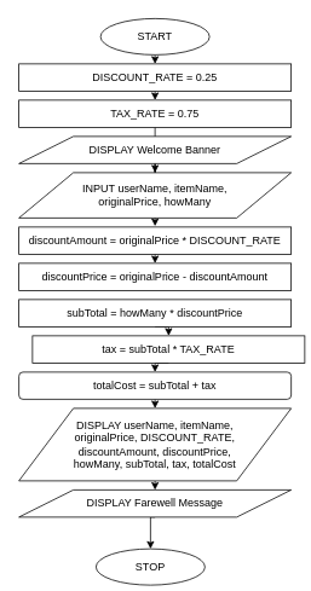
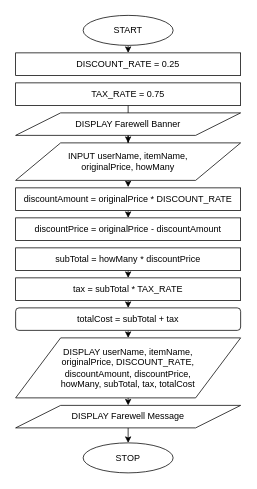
  <mxCell id="0" />
  <mxCell id="1" parent="0" />
  <mxCell id="2" style="edgeStyle=orthogonalEdgeStyle;rounded=0;orthogonalLoop=1;jettySize=auto;html=1;exitX=0.5;exitY=1;exitDx=0;exitDy=0;entryX=0.5;entryY=0;entryDx=0;entryDy=0;" parent="1" source="3" target="5" edge="1"><mxGeometry relative="1" as="geometry" /></mxCell>
  <mxCell id="3" value="START" style="ellipse;whiteSpace=wrap;html=1;" parent="1" vertex="1"><mxGeometry x="110" y="20" width="120" height="40" as="geometry" /></mxCell>
- <mxCell id="4" style="edgeStyle=orthogonalEdgeStyle;rounded=0;orthogonalLoop=1;jettySize=auto;html=1;exitX=0.5;exitY=1;exitDx=0;exitDy=0;entryX=0.5;entryY=0;entryDx=0;entryDy=0;" parent="1" source="5" target="7" edge="1"><mxGeometry relative="1" as="geometry" /></mxCell>
  <mxCell id="5" value="DISCOUNT_RATE = 0.25" style="rounded=0;whiteSpace=wrap;html=1;" parent="1" vertex="1"><mxGeometry x="20" y="70" width="300" height="30" as="geometry" /></mxCell>
  <mxCell id="6" style="edgeStyle=orthogonalEdgeStyle;rounded=0;orthogonalLoop=1;jettySize=auto;html=1;exitX=0.5;exitY=1;exitDx=0;exitDy=0;entryX=0.5;entryY=0;entryDx=0;entryDy=0;endArrow=none;" parent="1" source="7" target="9" edge="1"><mxGeometry relative="1" as="geometry" /></mxCell>
  <mxCell id="7" value="TAX_RATE = 0.75" style="rounded=0;whiteSpace=wrap;html=1;" parent="1" vertex="1"><mxGeometry x="20" y="110" width="300" height="30" as="geometry" /></mxCell>
  <mxCell id="8" style="edgeStyle=orthogonalEdgeStyle;rounded=0;orthogonalLoop=1;jettySize=auto;html=1;exitX=0.5;exitY=1;exitDx=0;exitDy=0;" parent="1" source="9" target="11" edge="1"><mxGeometry relative="1" as="geometry" /></mxCell>
- <mxCell id="9" value="DISPLAY Welcome Banner" style="shape=parallelogram;perimeter=parallelogramPerimeter;whiteSpace=wrap;html=1;" parent="1" vertex="1"><mxGeometry x="20" y="150" width="300" height="30" as="geometry" /></mxCell>
+ <mxCell id="9" value="DISPLAY Farewell Banner" style="shape=parallelogram;perimeter=parallelogramPerimeter;whiteSpace=wrap;html=1;" parent="1" vertex="1"><mxGeometry x="20" y="150" width="300" height="30" as="geometry" /></mxCell>
  <mxCell id="10" style="edgeStyle=orthogonalEdgeStyle;rounded=0;orthogonalLoop=1;jettySize=auto;html=1;exitX=0.5;exitY=1;exitDx=0;exitDy=0;" parent="1" edge="1"><mxGeometry relative="1" as="geometry"><mxPoint x="170" y="239" as="sourcePoint" /><mxPoint x="170" y="249" as="targetPoint" /></mxGeometry></mxCell>
  <mxCell id="11" value="INPUT userName, itemName, &lt;br&gt;originalPrice, howMany" style="shape=parallelogram;perimeter=parallelogramPerimeter;whiteSpace=wrap;html=1;" parent="1" vertex="1"><mxGeometry x="20" y="190" width="300" height="50" as="geometry" /></mxCell>
  <mxCell id="12" style="edgeStyle=orthogonalEdgeStyle;rounded=0;orthogonalLoop=1;jettySize=auto;html=1;exitX=0.5;exitY=1;exitDx=0;exitDy=0;entryX=0.5;entryY=0;entryDx=0;entryDy=0;" parent="1" source="13" target="14" edge="1"><mxGeometry relative="1" as="geometry" /></mxCell>
  <mxCell id="13" value="discountAmount = originalPrice * DISCOUNT_RATE" style="rounded=0;whiteSpace=wrap;html=1;" parent="1" vertex="1"><mxGeometry x="20" y="250" width="300" height="30" as="geometry" /></mxCell>
  <mxCell id="14" value="discountPrice = originalPrice - discountAmount" style="rounded=0;whiteSpace=wrap;html=1;" parent="1" vertex="1"><mxGeometry x="20" y="290" width="300" height="30" as="geometry" /></mxCell>
  <mxCell id="15" style="edgeStyle=orthogonalEdgeStyle;rounded=0;orthogonalLoop=1;jettySize=auto;html=1;exitX=0.5;exitY=1;exitDx=0;exitDy=0;entryX=0.5;entryY=0;entryDx=0;entryDy=0;" parent="1" source="16" target="18" edge="1"><mxGeometry relative="1" as="geometry" /></mxCell>
  <mxCell id="16" value="subTotal = howMany * discountPrice" style="rounded=0;whiteSpace=wrap;html=1;" parent="1" vertex="1"><mxGeometry x="20" y="330" width="300" height="30" as="geometry" /></mxCell>
  <mxCell id="17" style="edgeStyle=orthogonalEdgeStyle;rounded=0;orthogonalLoop=1;jettySize=auto;html=1;exitX=0.5;exitY=1;exitDx=0;exitDy=0;entryX=0.5;entryY=0;entryDx=0;entryDy=0;" parent="1" source="18" target="20" edge="1"><mxGeometry relative="1" as="geometry" /></mxCell>
- <mxCell id="18" value="tax = subTotal * TAX_RATE" style="rounded=0;whiteSpace=wrap;html=1;" parent="1" vertex="1"><mxGeometry x="35" y="370" width="300" height="30" as="geometry" /></mxCell>
+ <mxCell id="18" value="tax = subTotal * TAX_RATE" style="rounded=0;whiteSpace=wrap;html=1;" parent="1" vertex="1"><mxGeometry x="20" y="370" width="300" height="30" as="geometry" /></mxCell>
  <mxCell id="19" style="edgeStyle=orthogonalEdgeStyle;rounded=0;orthogonalLoop=1;jettySize=auto;html=1;exitX=0.5;exitY=1;exitDx=0;exitDy=0;entryX=0.5;entryY=0;entryDx=0;entryDy=0;" parent="1" source="20" target="22" edge="1"><mxGeometry relative="1" as="geometry" /></mxCell>
  <mxCell id="20" value="totalCost = subTotal + tax" style="whiteSpace=wrap;html=1;rounded=1;" parent="1" vertex="1"><mxGeometry x="20" y="410" width="300" height="30" as="geometry" /></mxCell>
  <mxCell id="21" style="edgeStyle=orthogonalEdgeStyle;rounded=0;orthogonalLoop=1;jettySize=auto;html=1;exitX=0.5;exitY=1;exitDx=0;exitDy=0;entryX=0.5;entryY=0;entryDx=0;entryDy=0;" parent="1" source="22" target="24" edge="1"><mxGeometry relative="1" as="geometry" /></mxCell>
  <mxCell id="22" value="DISPLAY userName, itemName,&lt;br&gt;originalPrice, DISCOUNT_RATE,&lt;br&gt;discountAmount, discountPrice,&lt;br&gt;howMany, subTotal, tax, totalCost" style="shape=parallelogram;perimeter=parallelogramPerimeter;whiteSpace=wrap;html=1;" parent="1" vertex="1"><mxGeometry x="20" y="450" width="300" height="80" as="geometry" /></mxCell>
  <mxCell id="23" style="edgeStyle=orthogonalEdgeStyle;rounded=0;orthogonalLoop=1;jettySize=auto;html=1;exitX=0.5;exitY=1;exitDx=0;exitDy=0;entryX=0.5;entryY=0;entryDx=0;entryDy=0;" parent="1" source="24" target="25" edge="1"><mxGeometry relative="1" as="geometry" /></mxCell>
  <mxCell id="24" value="DISPLAY Farewell Message" style="shape=parallelogram;perimeter=parallelogramPerimeter;whiteSpace=wrap;html=1;" parent="1" vertex="1"><mxGeometry x="20" y="540" width="300" height="30" as="geometry" /></mxCell>
- <mxCell id="25" value="STOP" style="ellipse;whiteSpace=wrap;html=1;" parent="1" vertex="1"><mxGeometry x="105" y="605" width="120" height="40" as="geometry" /></mxCell>
+ <mxCell id="25" value="STOP" style="ellipse;whiteSpace=wrap;html=1;" parent="1" vertex="1"><mxGeometry x="110" y="590" width="120" height="40" as="geometry" /></mxCell>
